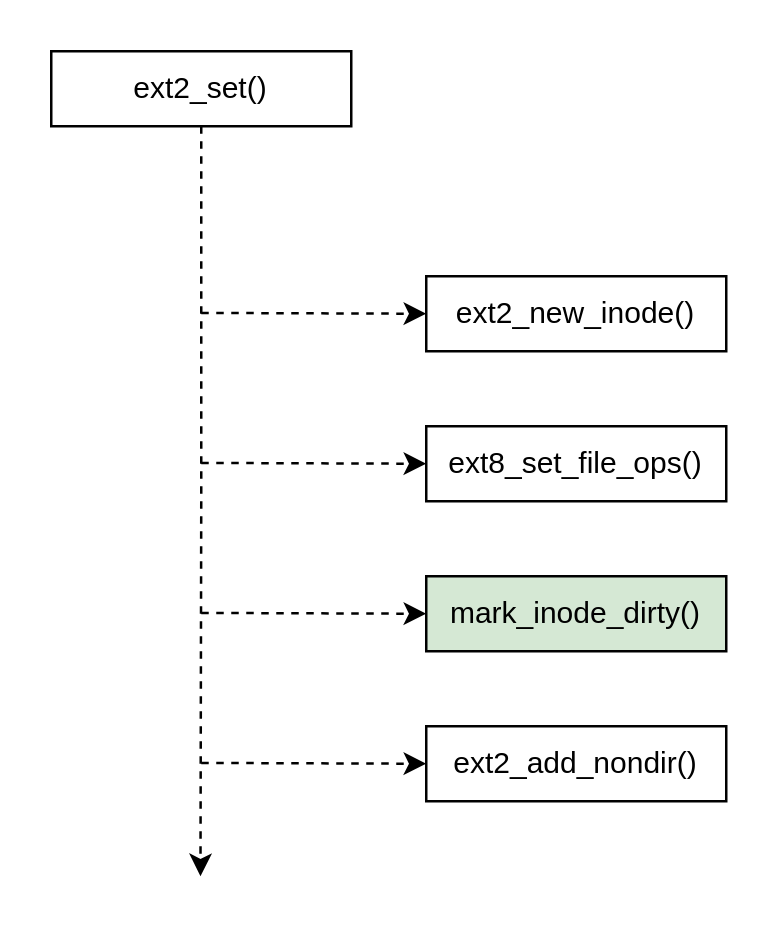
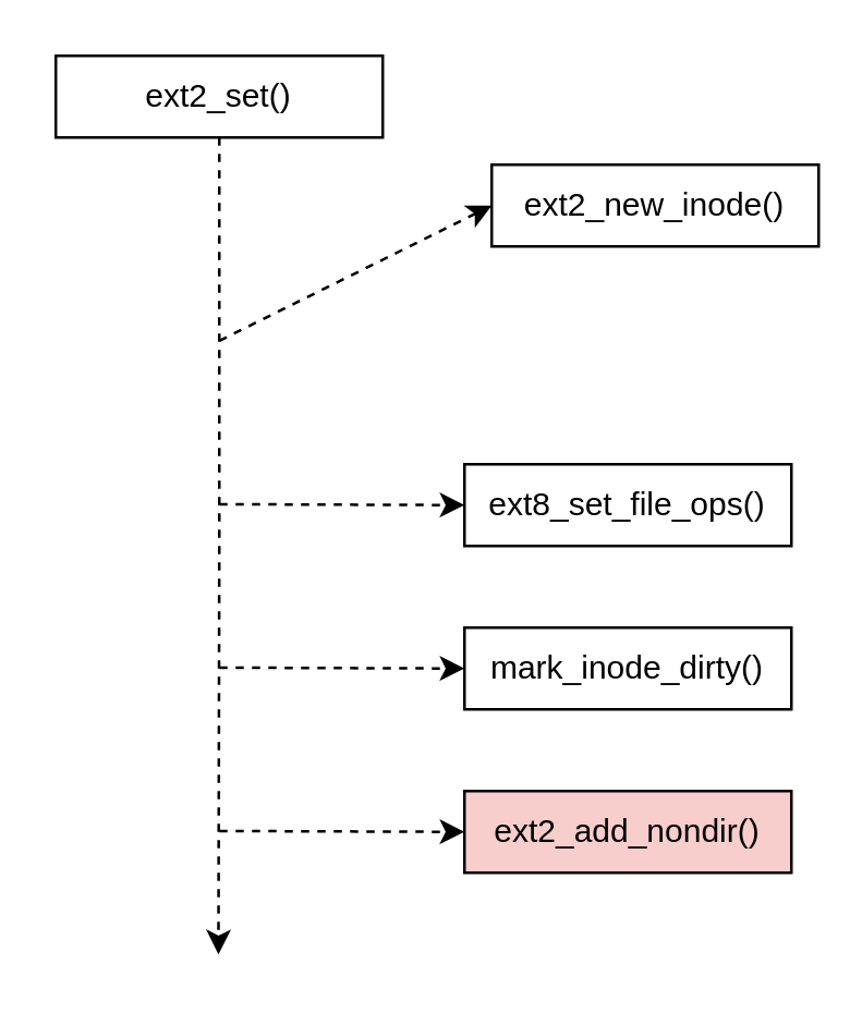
  <mxCell id="0" />
  <mxCell id="1" parent="0" />
  <mxCell id="2" style="edgeStyle=orthogonalEdgeStyle;rounded=0;orthogonalLoop=1;jettySize=auto;html=1;exitX=0.5;exitY=1;exitDx=0;exitDy=0;dashed=1;" edge="1" parent="1" source="3"><mxGeometry relative="1" as="geometry"><mxPoint x="79.69" y="350" as="targetPoint" /></mxGeometry></mxCell>
  <mxCell id="3" value="ext2_set()" style="rounded=0;whiteSpace=wrap;html=1;" vertex="1" parent="1"><mxGeometry x="20" y="20" width="120" height="30" as="geometry" /></mxCell>
- <mxCell id="4" value="ext2_new_inode()" style="rounded=0;whiteSpace=wrap;html=1;" vertex="1" parent="1"><mxGeometry x="170" y="110" width="120" height="30" as="geometry" /></mxCell>
+ <mxCell id="4" value="ext2_new_inode()" style="rounded=0;whiteSpace=wrap;html=1;" vertex="1" parent="1"><mxGeometry x="180" y="60" width="120" height="30" as="geometry" /></mxCell>
  <mxCell id="5" value="ext8_set_file_ops()" style="rounded=0;whiteSpace=wrap;html=1;" vertex="1" parent="1"><mxGeometry x="170" y="170" width="120" height="30" as="geometry" /></mxCell>
- <mxCell id="6" value="mark_inode_dirty()" style="rounded=0;whiteSpace=wrap;html=1;fillColor=#d5e8d4;" vertex="1" parent="1"><mxGeometry x="170" y="230" width="120" height="30" as="geometry" /></mxCell>
- <mxCell id="7" value="ext2_add_nondir()" style="rounded=0;whiteSpace=wrap;html=1;" vertex="1" parent="1"><mxGeometry x="170" y="290" width="120" height="30" as="geometry" /></mxCell>
+ <mxCell id="6" value="mark_inode_dirty()" style="rounded=0;whiteSpace=wrap;html=1;" vertex="1" parent="1"><mxGeometry x="170" y="230" width="120" height="30" as="geometry" /></mxCell>
+ <mxCell id="7" value="ext2_add_nondir()" style="rounded=0;whiteSpace=wrap;html=1;fillColor=#f8cecc;" vertex="1" parent="1"><mxGeometry x="170" y="290" width="120" height="30" as="geometry" /></mxCell>
  <mxCell id="8" value="" style="edgeStyle=none;orthogonalLoop=1;jettySize=auto;html=1;rounded=0;entryX=0;entryY=0.5;entryDx=0;entryDy=0;dashed=1;" edge="1" parent="1" target="4"><mxGeometry width="80" relative="1" as="geometry"><mxPoint x="80" y="124.66" as="sourcePoint" /><mxPoint x="160" y="124.66" as="targetPoint" /><Array as="points" /></mxGeometry></mxCell>
  <mxCell id="9" value="" style="edgeStyle=none;orthogonalLoop=1;jettySize=auto;html=1;rounded=0;entryX=0;entryY=0.5;entryDx=0;entryDy=0;dashed=1;" edge="1" parent="1"><mxGeometry width="80" relative="1" as="geometry"><mxPoint x="80" y="184.66" as="sourcePoint" /><mxPoint x="170" y="185" as="targetPoint" /><Array as="points" /></mxGeometry></mxCell>
  <mxCell id="10" value="" style="edgeStyle=none;orthogonalLoop=1;jettySize=auto;html=1;rounded=0;entryX=0;entryY=0.5;entryDx=0;entryDy=0;dashed=1;" edge="1" parent="1"><mxGeometry width="80" relative="1" as="geometry"><mxPoint x="80" y="244.66" as="sourcePoint" /><mxPoint x="170" y="245" as="targetPoint" /><Array as="points" /></mxGeometry></mxCell>
  <mxCell id="11" value="" style="edgeStyle=none;orthogonalLoop=1;jettySize=auto;html=1;rounded=0;entryX=0;entryY=0.5;entryDx=0;entryDy=0;dashed=1;" edge="1" parent="1"><mxGeometry width="80" relative="1" as="geometry"><mxPoint x="80" y="304.66" as="sourcePoint" /><mxPoint x="170" y="305" as="targetPoint" /><Array as="points" /></mxGeometry></mxCell>
